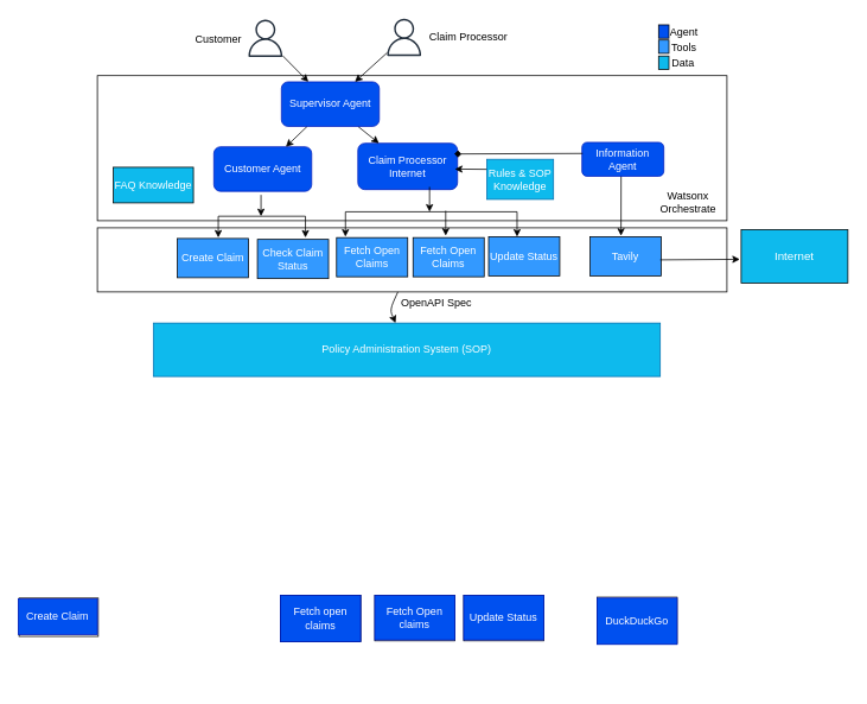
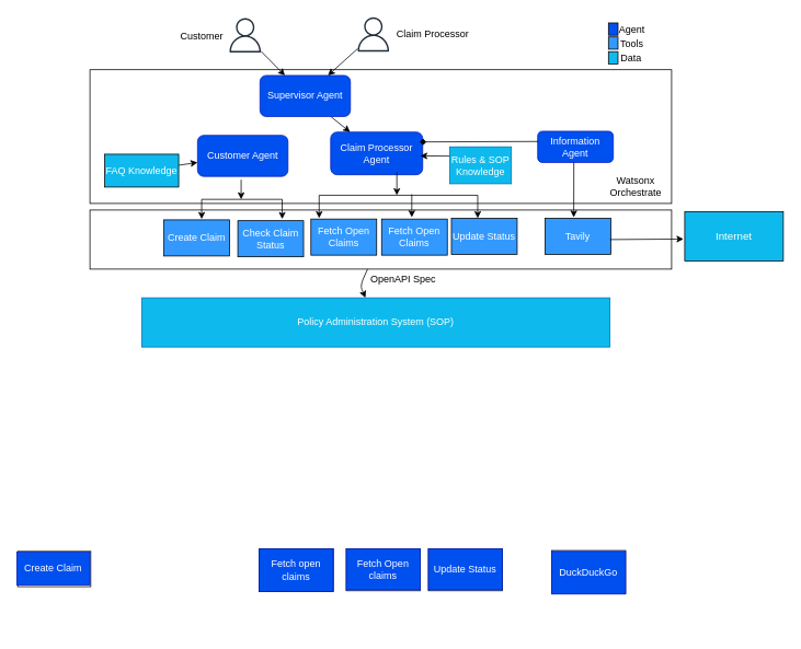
  <mxCell id="0" />
  <mxCell id="1" parent="0" />
  <mxCell id="2" value="" style="rounded=0;whiteSpace=wrap;html=1;" parent="1" vertex="1"><mxGeometry x="109" y="255" width="708" height="72" as="geometry" /></mxCell>
  <mxCell id="3" value="&lt;font style=&quot;color: rgb(255, 255, 255);&quot;&gt;Create Claim&lt;/font&gt;" style="rounded=0;whiteSpace=wrap;html=1;movable=1;resizable=1;rotatable=1;deletable=1;editable=1;locked=0;connectable=1;fillColor=#3399FF;" parent="1" vertex="1"><mxGeometry x="199" y="267" width="80" height="44" as="geometry" /></mxCell>
  <mxCell id="4" value="Claim Processor" style="text;html=1;align=center;verticalAlign=middle;resizable=0;points=[];autosize=1;strokeColor=none;fillColor=none;" parent="1" vertex="1"><mxGeometry x="471" y="26" width="110" height="30" as="geometry" /></mxCell>
  <mxCell id="5" style="edgeStyle=none;html=1;exitX=0;exitY=0.5;exitDx=0;exitDy=0;entryX=0.917;entryY=0.583;entryDx=0;entryDy=0;entryPerimeter=0;" parent="1" source="13" target="9" edge="1"><mxGeometry relative="1" as="geometry" /></mxCell>
  <mxCell id="6" value="" style="rounded=0;whiteSpace=wrap;html=1;" parent="1" vertex="1"><mxGeometry x="109" y="84" width="708" height="163" as="geometry" /></mxCell>
  <mxCell id="7" value="Customer" style="text;html=1;align=center;verticalAlign=middle;resizable=0;points=[];autosize=1;strokeColor=none;fillColor=none;" parent="1" vertex="1"><mxGeometry x="205" y="28" width="80" height="30" as="geometry" /></mxCell>
  <mxCell id="8" value="Customer Agent" style="rounded=1;whiteSpace=wrap;html=1;fillColor=#0050ef;fontColor=#ffffff;strokeColor=#001DBC;" parent="1" vertex="1"><mxGeometry x="240" y="164" width="110" height="50" as="geometry" /></mxCell>
- <mxCell id="9" value="Claim Processor Internet" style="rounded=1;whiteSpace=wrap;html=1;fillColor=#0050ef;fontColor=#ffffff;strokeColor=#001DBC;" parent="1" vertex="1"><mxGeometry x="402" y="160" width="112" height="52" as="geometry" /></mxCell>
+ <mxCell id="9" value="Claim Processor Agent" style="rounded=1;whiteSpace=wrap;html=1;fillColor=#0050ef;fontColor=#ffffff;strokeColor=#001DBC;" parent="1" vertex="1"><mxGeometry x="402" y="160" width="112" height="52" as="geometry" /></mxCell>
+ <mxCell id="10" value="" style="edgeStyle=none;html=1;" parent="1" source="11" target="8" edge="1"><mxGeometry relative="1" as="geometry" /></mxCell>
  <mxCell id="11" value="&lt;font style=&quot;color: rgb(255, 255, 255);&quot;&gt;FAQ Knowledge&lt;/font&gt;" style="rounded=0;whiteSpace=wrap;html=1;fillColor=#0EBAED;" parent="1" vertex="1"><mxGeometry x="127" y="187" width="90" height="40" as="geometry" /></mxCell>
  <mxCell id="12" style="edgeStyle=none;html=1;exitX=0.019;exitY=0.251;exitDx=0;exitDy=0;exitPerimeter=0;" parent="1" source="13" edge="1"><mxGeometry relative="1" as="geometry"><mxPoint x="511" y="189" as="targetPoint" /></mxGeometry></mxCell>
  <mxCell id="13" value="Rules &amp;amp; SOP&lt;div&gt;&lt;font style=&quot;color: rgb(255, 255, 255);&quot;&gt;Knowledge&lt;/font&gt;&lt;/div&gt;" style="rounded=0;whiteSpace=wrap;html=1;fillColor=#0EBAED;fontColor=#ffffff;strokeColor=#006EAF;" parent="1" vertex="1"><mxGeometry x="547" y="178" width="75" height="45" as="geometry" /></mxCell>
  <mxCell id="14" value="" style="group" parent="1" vertex="1" connectable="0"><mxGeometry x="388" y="209" width="193" height="56" as="geometry" /></mxCell>
  <mxCell id="15" value="" style="endArrow=none;html=1;" parent="14" edge="1"><mxGeometry width="50" height="50" relative="1" as="geometry"><mxPoint y="28" as="sourcePoint" /><mxPoint x="193" y="28" as="targetPoint" /></mxGeometry></mxCell>
  <mxCell id="16" value="" style="endArrow=classic;html=1;" parent="14" edge="1"><mxGeometry width="50" height="50" relative="1" as="geometry"><mxPoint y="28" as="sourcePoint" /><mxPoint y="56" as="targetPoint" /><Array as="points" /></mxGeometry></mxCell>
  <mxCell id="17" value="" style="endArrow=classic;html=1;" parent="14" edge="1"><mxGeometry width="50" height="50" relative="1" as="geometry"><mxPoint x="193" y="28" as="sourcePoint" /><mxPoint x="193" y="56" as="targetPoint" /><Array as="points" /></mxGeometry></mxCell>
  <mxCell id="18" value="" style="endArrow=classic;html=1;" parent="14" edge="1"><mxGeometry width="50" height="50" relative="1" as="geometry"><mxPoint x="94.57" as="sourcePoint" /><mxPoint x="94.57" y="28" as="targetPoint" /><Array as="points" /></mxGeometry></mxCell>
  <mxCell id="19" value="" style="endArrow=classic;html=1;" parent="14" edge="1"><mxGeometry width="50" height="50" relative="1" as="geometry"><mxPoint x="112.753" y="26.833" as="sourcePoint" /><mxPoint x="112.753" y="54.833" as="targetPoint" /><Array as="points" /></mxGeometry></mxCell>
  <mxCell id="20" style="edgeStyle=none;html=1;entryX=0.436;entryY=-0.023;entryDx=0;entryDy=0;entryPerimeter=0;" parent="1" target="29" edge="1"><mxGeometry relative="1" as="geometry"><mxPoint x="698" y="248" as="targetPoint" /><mxPoint x="698" y="195" as="sourcePoint" /><Array as="points" /></mxGeometry></mxCell>
  <mxCell id="21" value="Information Agent" style="rounded=1;whiteSpace=wrap;html=1;fillColor=#0050ef;fontColor=#ffffff;strokeColor=#001DBC;" parent="1" vertex="1"><mxGeometry x="654" y="159" width="92" height="38" as="geometry" /></mxCell>
  <mxCell id="22" style="edgeStyle=none;html=1;exitX=0.008;exitY=0.327;exitDx=0;exitDy=0;entryX=0.967;entryY=0.231;entryDx=0;entryDy=0;entryPerimeter=0;exitPerimeter=0;endArrow=diamond;" parent="1" source="21" target="9" edge="1"><mxGeometry relative="1" as="geometry"><mxPoint x="882" y="174.5" as="sourcePoint" /></mxGeometry></mxCell>
  <mxCell id="23" value="" style="sketch=0;outlineConnect=0;fontColor=#232F3E;gradientColor=none;fillColor=#232F3D;strokeColor=none;dashed=0;verticalLabelPosition=bottom;verticalAlign=top;align=center;html=1;fontSize=12;fontStyle=0;aspect=fixed;pointerEvents=1;shape=mxgraph.aws4.user;" parent="1" vertex="1"><mxGeometry x="277" y="21" width="42" height="42" as="geometry" /></mxCell>
  <mxCell id="24" value="Watsonx Orchestrate" style="text;html=1;align=center;verticalAlign=middle;whiteSpace=wrap;rounded=0;" parent="1" vertex="1"><mxGeometry x="722" y="206" width="103" height="39" as="geometry" /></mxCell>
  <mxCell id="25" value="&lt;font style=&quot;color: rgb(255, 255, 255);&quot;&gt;Check Claim Status&lt;/font&gt;" style="rounded=0;whiteSpace=wrap;html=1;movable=1;resizable=1;rotatable=1;deletable=1;editable=1;locked=0;connectable=1;fillColor=#3399FF;" parent="1" vertex="1"><mxGeometry x="289" y="268" width="80" height="44" as="geometry" /></mxCell>
  <mxCell id="26" value="&lt;font color=&quot;#ffffff&quot;&gt;Fetch Open Claims&lt;/font&gt;" style="rounded=0;whiteSpace=wrap;html=1;movable=1;resizable=1;rotatable=1;deletable=1;editable=1;locked=0;connectable=1;fillColor=#3399FF;" parent="1" vertex="1"><mxGeometry x="378" y="266" width="80" height="44" as="geometry" /></mxCell>
  <mxCell id="27" value="&lt;font color=&quot;#ffffff&quot;&gt;Fetch Open Claims&lt;/font&gt;" style="rounded=0;whiteSpace=wrap;html=1;movable=1;resizable=1;rotatable=1;deletable=1;editable=1;locked=0;connectable=1;fillColor=#3399FF;" parent="1" vertex="1"><mxGeometry x="464" y="266" width="80" height="44" as="geometry" /></mxCell>
  <mxCell id="28" value="&lt;font color=&quot;#ffffff&quot;&gt;Update Status&lt;/font&gt;" style="rounded=0;whiteSpace=wrap;html=1;movable=1;resizable=1;rotatable=1;deletable=1;editable=1;locked=0;connectable=1;fillColor=#3399FF;" parent="1" vertex="1"><mxGeometry x="549" y="265" width="80" height="44" as="geometry" /></mxCell>
  <mxCell id="29" value="&lt;font color=&quot;#ffffff&quot;&gt;Tavily&lt;/font&gt;" style="rounded=0;whiteSpace=wrap;html=1;movable=1;resizable=1;rotatable=1;deletable=1;editable=1;locked=0;connectable=1;fillColor=#3399FF;" parent="1" vertex="1"><mxGeometry x="663" y="265" width="80" height="44" as="geometry" /></mxCell>
  <mxCell id="30" value="" style="group" parent="1" vertex="1" connectable="0"><mxGeometry x="245" y="218" width="98" height="48" as="geometry" /></mxCell>
  <mxCell id="31" value="" style="endArrow=none;html=1;" parent="30" edge="1"><mxGeometry width="50" height="50" relative="1" as="geometry"><mxPoint y="24" as="sourcePoint" /><mxPoint x="98" y="24" as="targetPoint" /></mxGeometry></mxCell>
  <mxCell id="32" value="" style="endArrow=classic;html=1;" parent="30" edge="1"><mxGeometry width="50" height="50" relative="1" as="geometry"><mxPoint y="24" as="sourcePoint" /><mxPoint y="48" as="targetPoint" /><Array as="points" /></mxGeometry></mxCell>
  <mxCell id="33" value="" style="endArrow=classic;html=1;" parent="30" edge="1"><mxGeometry width="50" height="50" relative="1" as="geometry"><mxPoint x="98" y="24" as="sourcePoint" /><mxPoint x="98" y="48" as="targetPoint" /><Array as="points" /></mxGeometry></mxCell>
  <mxCell id="34" value="" style="endArrow=classic;html=1;" parent="30" edge="1"><mxGeometry width="50" height="50" relative="1" as="geometry"><mxPoint x="48.02" as="sourcePoint" /><mxPoint x="48.02" y="24" as="targetPoint" /><Array as="points" /></mxGeometry></mxCell>
  <mxCell id="35" value="" style="rounded=0;whiteSpace=wrap;html=1;" parent="1" vertex="1"><mxGeometry x="21" y="671" width="89" height="43" as="geometry" /></mxCell>
  <mxCell id="36" value="" style="group;fillColor=#0050EF;fontColor=#ffffff;strokeColor=#001DBC;" parent="1" vertex="1" connectable="0"><mxGeometry x="315" y="668" width="90" height="52" as="geometry" /></mxCell>
  <mxCell id="37" value="" style="rounded=0;whiteSpace=wrap;html=1;movable=1;resizable=1;rotatable=1;deletable=1;editable=1;locked=0;connectable=1;" parent="36" vertex="1"><mxGeometry width="90" height="52" as="geometry" /></mxCell>
  <mxCell id="38" value="Fetch open claims" style="rounded=0;whiteSpace=wrap;html=1;fillColor=#0050ef;fontColor=#ffffff;strokeColor=#001DBC;" parent="36" vertex="1"><mxGeometry width="90" height="52" as="geometry" /></mxCell>
  <mxCell id="39" value="" style="group" parent="1" vertex="1" connectable="0"><mxGeometry x="421" y="668" width="90" height="100" as="geometry" /></mxCell>
  <mxCell id="40" value="" style="rounded=0;whiteSpace=wrap;html=1;movable=1;resizable=1;rotatable=1;deletable=1;editable=1;locked=0;connectable=1;" parent="39" vertex="1"><mxGeometry width="90" height="51" as="geometry" /></mxCell>
  <mxCell id="41" value="Fetch Open claims" style="rounded=0;whiteSpace=wrap;html=1;fillColor=#0050ef;fontColor=#ffffff;strokeColor=#001DBC;" parent="39" vertex="1"><mxGeometry width="90" height="50" as="geometry" /></mxCell>
  <mxCell id="42" value="" style="group" parent="1" vertex="1" connectable="0"><mxGeometry x="521" y="668" width="90" height="100" as="geometry" /></mxCell>
  <mxCell id="43" value="" style="rounded=0;whiteSpace=wrap;html=1;movable=1;resizable=1;rotatable=1;deletable=1;editable=1;locked=0;connectable=1;" parent="42" vertex="1"><mxGeometry width="90" height="51" as="geometry" /></mxCell>
  <mxCell id="44" value="Update Status" style="rounded=0;whiteSpace=wrap;html=1;fillColor=#0050ef;fontColor=#ffffff;strokeColor=#001DBC;" parent="42" vertex="1"><mxGeometry width="90" height="50" as="geometry" /></mxCell>
  <mxCell id="45" value="OpenAPI Spec" style="text;html=1;align=center;verticalAlign=middle;resizable=0;points=[];autosize=1;strokeColor=none;fillColor=none;" parent="1" vertex="1"><mxGeometry x="441" y="327" width="97" height="26" as="geometry" /></mxCell>
  <mxCell id="46" value="" style="group" parent="1" vertex="1" connectable="0"><mxGeometry x="671" y="670" width="90" height="53" as="geometry" /></mxCell>
  <mxCell id="47" value="" style="rounded=0;whiteSpace=wrap;html=1;movable=1;resizable=1;rotatable=1;deletable=1;editable=1;locked=0;connectable=1;" parent="46" vertex="1"><mxGeometry width="90" height="52" as="geometry" /></mxCell>
  <mxCell id="48" value="DuckDuckGo" style="rounded=0;whiteSpace=wrap;html=1;fillColor=#0050ef;fontColor=#ffffff;strokeColor=#001DBC;movable=1;resizable=1;rotatable=1;deletable=1;editable=1;locked=0;connectable=1;" parent="46" vertex="1"><mxGeometry y="1" width="90" height="52" as="geometry" /></mxCell>
  <mxCell id="49" value="Create Claim" style="rounded=0;whiteSpace=wrap;html=1;fillColor=#0050ef;fontColor=#ffffff;strokeColor=#001DBC;" parent="1" vertex="1"><mxGeometry x="20" y="672" width="89" height="40" as="geometry" /></mxCell>
  <mxCell id="50" value="Policy Administration System (SOP)" style="rounded=0;whiteSpace=wrap;html=1;fillColor=#0EBAED;fontColor=#ffffff;strokeColor=#006EAF;" parent="1" vertex="1"><mxGeometry x="172" y="362" width="570" height="60" as="geometry" /></mxCell>
  <mxCell id="51" value="" style="endArrow=classic;html=1;" parent="1" edge="1" target="50" source="2"><mxGeometry width="50" height="50" relative="1" as="geometry"><mxPoint x="438" y="331" as="sourcePoint" /><mxPoint x="438" y="360" as="targetPoint" /><Array as="points"><mxPoint x="438" y="347" /></Array></mxGeometry></mxCell>
  <mxCell id="52" value="" style="sketch=0;outlineConnect=0;fontColor=#232F3E;gradientColor=none;fillColor=#232F3D;strokeColor=none;dashed=0;verticalLabelPosition=bottom;verticalAlign=top;align=center;html=1;fontSize=12;fontStyle=0;aspect=fixed;pointerEvents=1;shape=mxgraph.aws4.user;" parent="1" vertex="1"><mxGeometry x="433" y="20" width="42" height="42" as="geometry" /></mxCell>
- <mxCell id="53" value="" style="endArrow=classic;html=1;" parent="1" edge="1" target="8" source="65"><mxGeometry width="50" height="50" relative="1" as="geometry"><mxPoint x="289" y="134" as="sourcePoint" /><mxPoint x="289" y="169" as="targetPoint" /></mxGeometry></mxCell>
  <mxCell id="54" value="" style="endArrow=classic;html=1;" parent="1" source="65" edge="1" target="9"><mxGeometry width="50" height="50" relative="1" as="geometry"><mxPoint x="455" y="139" as="sourcePoint" /><mxPoint x="455" y="164" as="targetPoint" /></mxGeometry></mxCell>
  <mxCell id="55" value="" style="group" parent="1" vertex="1" connectable="0"><mxGeometry x="730" y="21" width="87" height="64" as="geometry" /></mxCell>
  <mxCell id="56" value="" style="rounded=0;whiteSpace=wrap;html=1;strokeColor=#FFFFFF;" parent="55" vertex="1"><mxGeometry width="87" height="60" as="geometry" /></mxCell>
  <mxCell id="57" value="" style="rounded=0;whiteSpace=wrap;html=1;fillColor=#0EBAED;" parent="55" vertex="1"><mxGeometry x="10.15" y="41" width="11.6" height="15" as="geometry" /></mxCell>
  <mxCell id="58" value="&lt;div&gt;Agent&lt;div&gt;&lt;br style=&quot;color: rgb(63, 63, 63);&quot;&gt;&lt;/div&gt;&lt;/div&gt;" style="text;html=1;align=center;verticalAlign=middle;whiteSpace=wrap;rounded=0;" parent="55" vertex="1"><mxGeometry x="16.675" y="6" width="43.5" height="30" as="geometry" /></mxCell>
  <mxCell id="59" value="&lt;div&gt;&lt;div&gt;Tools&lt;/div&gt;&lt;/div&gt;" style="text;html=1;align=center;verticalAlign=middle;whiteSpace=wrap;rounded=0;" parent="55" vertex="1"><mxGeometry x="16.675" y="21" width="43.5" height="21" as="geometry" /></mxCell>
  <mxCell id="60" value="Data" style="text;html=1;align=center;verticalAlign=middle;whiteSpace=wrap;rounded=0;" parent="55" vertex="1"><mxGeometry x="15.95" y="34" width="43.5" height="30" as="geometry" /></mxCell>
  <mxCell id="61" value="" style="rounded=0;whiteSpace=wrap;html=1;fillColor=#3399FF;" parent="55" vertex="1"><mxGeometry x="10.15" y="23" width="11.6" height="15" as="geometry" /></mxCell>
  <mxCell id="62" value="" style="rounded=0;whiteSpace=wrap;html=1;fillColor=#0050EF;" parent="55" vertex="1"><mxGeometry x="10.15" y="6" width="11.6" height="15" as="geometry" /></mxCell>
  <mxCell id="63" value="&lt;font style=&quot;font-size: 13px; color: rgb(255, 255, 255);&quot;&gt;Internet&lt;/font&gt;" style="rounded=0;whiteSpace=wrap;html=1;fillColor=#0EBAED;" parent="1" vertex="1"><mxGeometry x="833" y="257" width="120" height="60" as="geometry" /></mxCell>
  <mxCell id="64" value="" style="endArrow=classic;html=1;entryX=-0.012;entryY=0.556;entryDx=0;entryDy=0;entryPerimeter=0;" parent="1" target="63" edge="1"><mxGeometry width="50" height="50" relative="1" as="geometry"><mxPoint x="742" y="291" as="sourcePoint" /><mxPoint x="792" y="241" as="targetPoint" /></mxGeometry></mxCell>
  <mxCell id="65" value="Supervisor Agent" style="rounded=1;whiteSpace=wrap;html=1;fillColor=#0050ef;fontColor=#ffffff;strokeColor=#001DBC;" vertex="1" parent="1"><mxGeometry x="316" y="91" width="110" height="50" as="geometry" /></mxCell>
  <mxCell id="66" value="" style="edgeStyle=none;orthogonalLoop=1;jettySize=auto;html=1;" edge="1" parent="1" source="23" target="65"><mxGeometry width="80" relative="1" as="geometry"><mxPoint x="295" y="68" as="sourcePoint" /><mxPoint x="375" y="68" as="targetPoint" /><Array as="points" /></mxGeometry></mxCell>
  <mxCell id="67" value="" style="edgeStyle=none;orthogonalLoop=1;jettySize=auto;html=1;" edge="1" parent="1" source="52" target="65"><mxGeometry width="80" relative="1" as="geometry"><mxPoint x="365" y="71" as="sourcePoint" /><mxPoint x="445" y="71" as="targetPoint" /><Array as="points" /></mxGeometry></mxCell>
